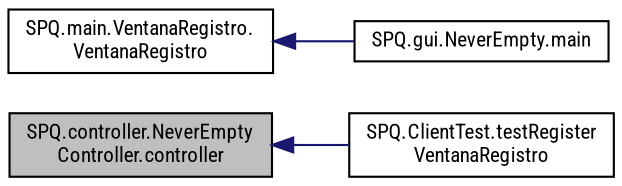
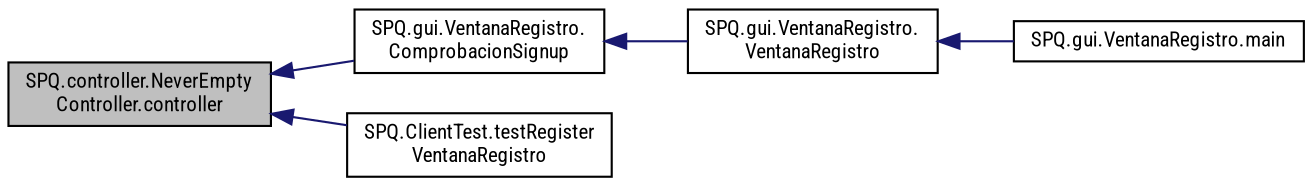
  digraph {
    fontname="Roboto Condensed"
    rankdir=LR
    node [color=black fillcolor=white fontname="Roboto Condensed" fontsize=10 shape=record style=filled]
    edge [color=midnightblue dir=back fontname="Roboto Condensed" fontsize=10 labelfontname=Helvetica labelfontsize=10 style=solid]
    n1 [fillcolor=grey75 fontcolor=black height=0.2 label="SPQ.controller.NeverEmpty\lController.controller" width=0.4]
+   n2 [height=0.2 label="SPQ.gui.VentanaRegistro.\lComprobacionSignup" width=0.4]
    n3 [height=0.2 label="SPQ.ClientTest.testRegister\lVentanaRegistro" width=0.4]
-   n4 [height=0.2 label="SPQ.main.VentanaRegistro.\lVentanaRegistro" width=0.4]
-   n5 [height=0.2 label="SPQ.gui.NeverEmpty.main" width=0.4]
+   n4 [height=0.2 label="SPQ.gui.VentanaRegistro.\lVentanaRegistro" width=0.4]
+   n5 [height=0.2 label="SPQ.gui.VentanaRegistro.main" width=0.4]
+   n1 -> n2
    n1 -> n3
+   n2 -> n4
    n4 -> n5
  }
